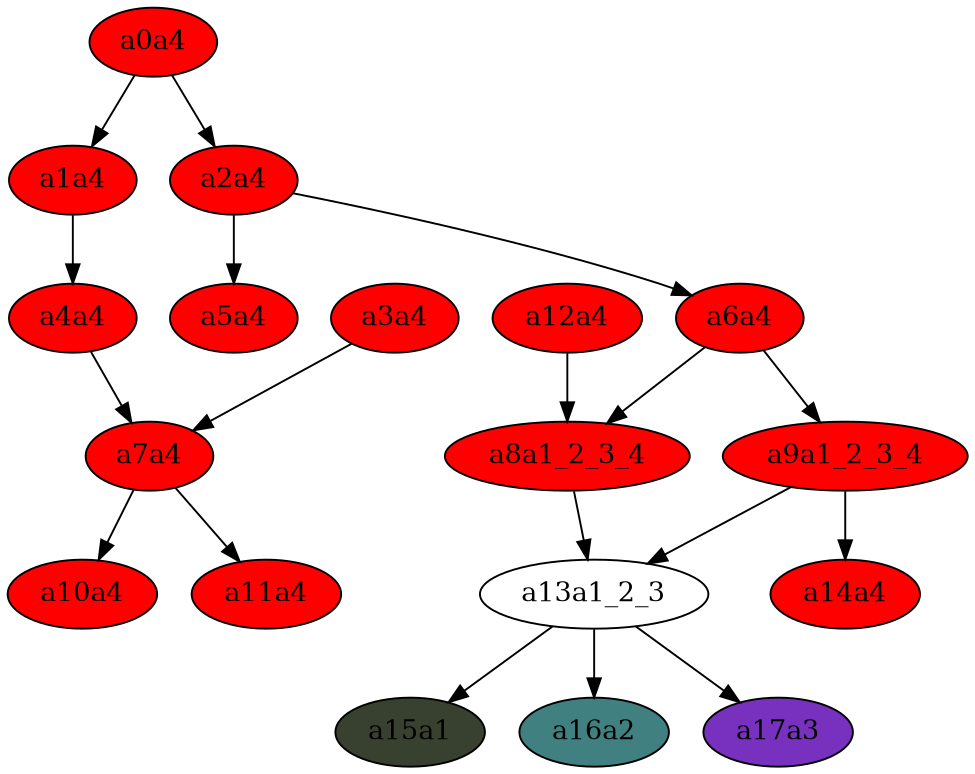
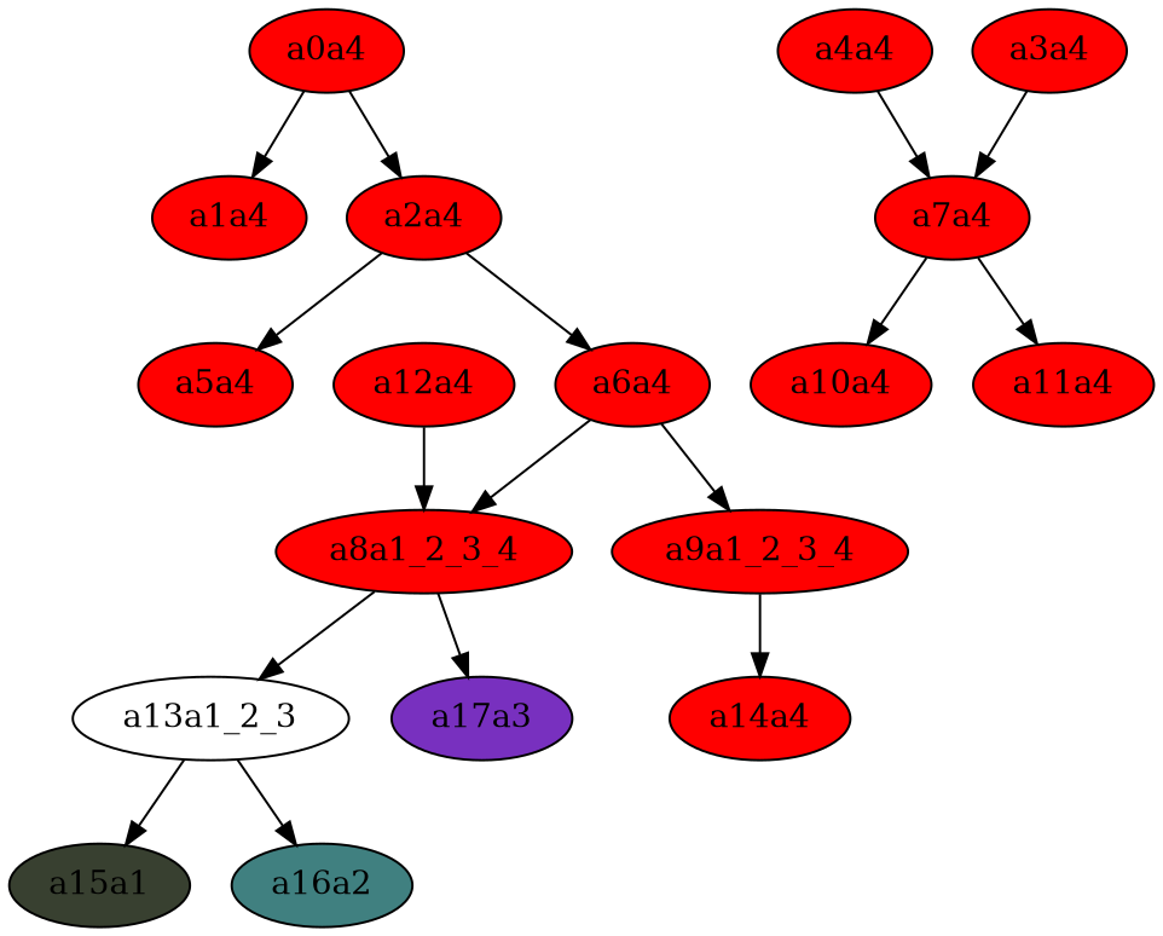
  digraph {
    node [fillcolor="1.0 1.0 1.0" style=filled]
    a0a4
    a1a4
    a2a4
    a4a4
    a5a4
    a6a4
    a3a4
    a7a4
    a10a4
    a11a4
    a8a1_2_3_4
    a9a1_2_3_4
    a13a1_2_3 [fillcolor="" style=""]
    a14a4
    a12a4
    a15a1 [fillcolor="0.25 0.25 0.25"]
    a16a2 [fillcolor="0.5 0.5 0.5"]
    a17a3 [fillcolor="0.75 0.75 0.75"]
    a0a4 -> a1a4
    a0a4 -> a2a4
-   a1a4 -> a4a4
    a2a4 -> a5a4
    a2a4 -> a6a4
    a4a4 -> a7a4
    a6a4 -> a8a1_2_3_4
    a6a4 -> a9a1_2_3_4
    a3a4 -> a7a4
    a7a4 -> a10a4
    a7a4 -> a11a4
    a8a1_2_3_4 -> a13a1_2_3
-   a9a1_2_3_4 -> a13a1_2_3
    a9a1_2_3_4 -> a14a4
    a13a1_2_3 -> a15a1
    a13a1_2_3 -> a16a2
-   a13a1_2_3 -> a17a3
+   a8a1_2_3_4 -> a17a3
    a12a4 -> a8a1_2_3_4
  }
